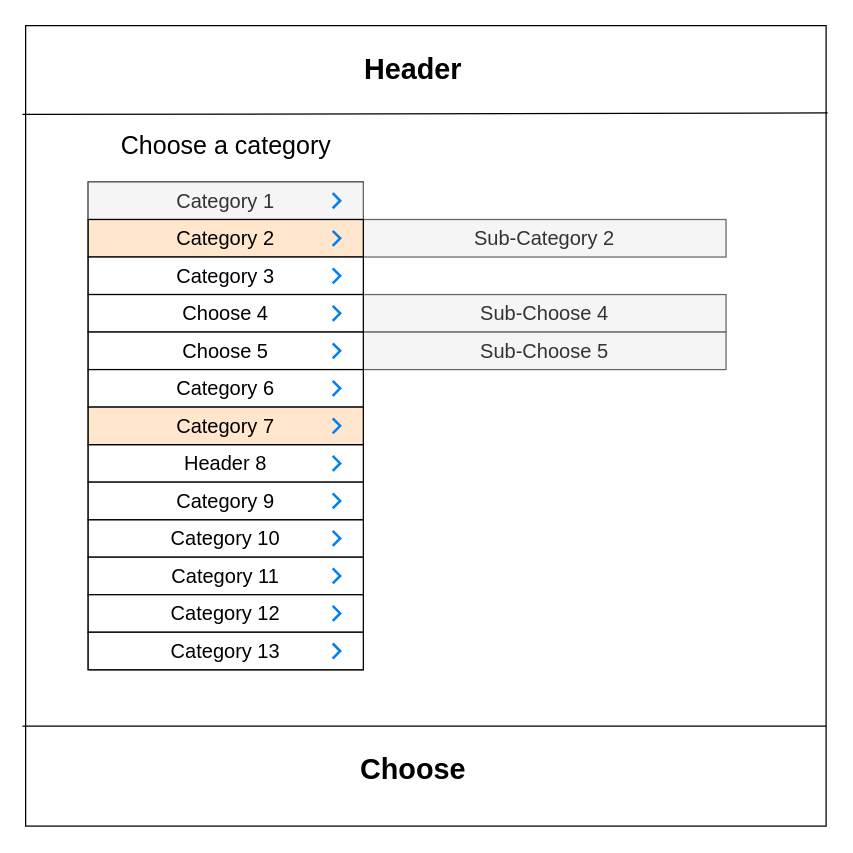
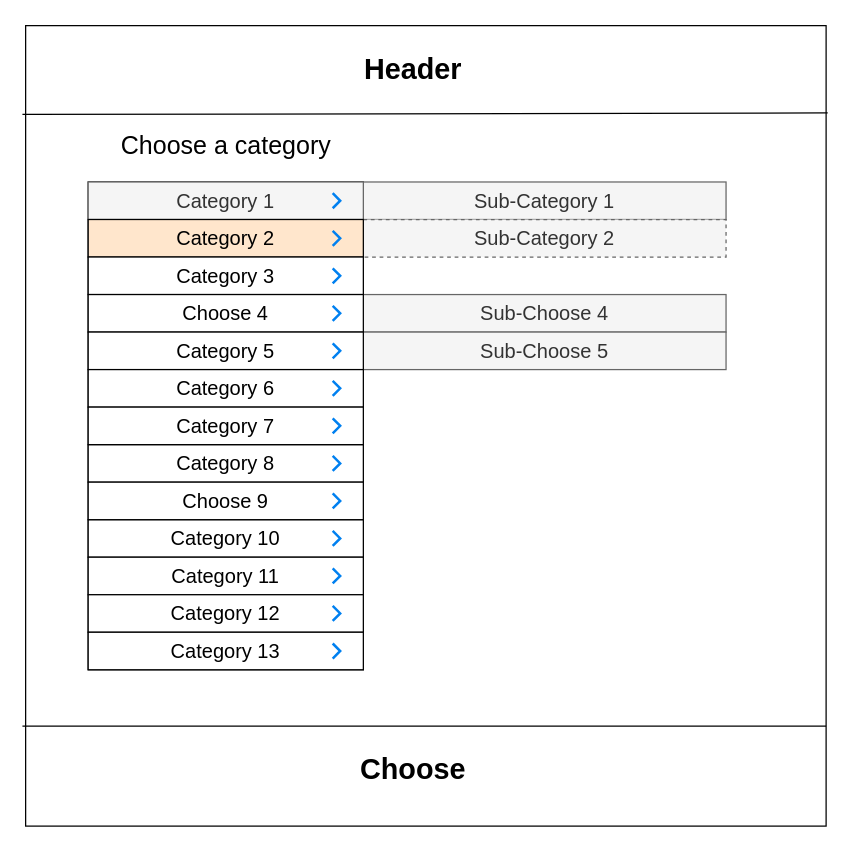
  <mxCell id="0" />
  <mxCell id="1" parent="0" />
  <mxCell id="2" value="" style="whiteSpace=wrap;html=1;aspect=fixed;" vertex="1" parent="1"><mxGeometry x="20" y="20" width="640" height="640" as="geometry" /></mxCell>
  <mxCell id="3" value="&lt;b&gt;&lt;font style=&quot;font-size: 23px&quot;&gt;Header&lt;/font&gt;&lt;/b&gt;" style="text;html=1;strokeColor=none;fillColor=none;align=center;verticalAlign=middle;whiteSpace=wrap;rounded=0;" vertex="1" parent="1"><mxGeometry x="225" y="35" width="210" height="40" as="geometry" /></mxCell>
  <mxCell id="4" value="" style="endArrow=none;html=1;endSize=0;startSize=0;exitX=-0.004;exitY=0.111;exitDx=0;exitDy=0;exitPerimeter=0;entryX=1.002;entryY=0.109;entryDx=0;entryDy=0;entryPerimeter=0;" edge="1" parent="1" source="2" target="2"><mxGeometry width="50" height="50" relative="1" as="geometry"><mxPoint x="300" y="325" as="sourcePoint" /><mxPoint x="350" y="275" as="targetPoint" /></mxGeometry></mxCell>
  <mxCell id="5" value="" style="rounded=0;whiteSpace=wrap;html=1;" vertex="1" parent="1"><mxGeometry x="70" y="145" width="220" height="390" as="geometry" /></mxCell>
- <mxCell id="7" value="&lt;span style=&quot;font-size: 16px ; white-space: normal&quot;&gt;Sub-Category 2&lt;/span&gt;" style="rounded=0;whiteSpace=wrap;html=1;fillColor=#f5f5f5;strokeColor=#666666;fontColor=#333333;" vertex="1" parent="1"><mxGeometry x="290" y="175" width="290" height="30" as="geometry" /></mxCell>
+ <mxCell id="6" value="&lt;span style=&quot;font-size: 16px ; white-space: normal&quot;&gt;Sub-Category 1&lt;/span&gt;" style="rounded=0;whiteSpace=wrap;html=1;fillColor=#f5f5f5;strokeColor=#666666;fontColor=#333333;" vertex="1" parent="1"><mxGeometry x="290" y="145" width="290" height="30" as="geometry" /></mxCell>
+ <mxCell id="7" value="&lt;span style=&quot;font-size: 16px ; white-space: normal&quot;&gt;Sub-Category 2&lt;/span&gt;" style="rounded=0;whiteSpace=wrap;html=1;fillColor=#f5f5f5;strokeColor=#666666;fontColor=#333333;dashed=1;" vertex="1" parent="1"><mxGeometry x="290" y="175" width="290" height="30" as="geometry" /></mxCell>
  <mxCell id="8" value="&lt;span style=&quot;font-size: 16px ; white-space: normal&quot;&gt;Sub-Choose 4&lt;/span&gt;" style="rounded=0;whiteSpace=wrap;html=1;fillColor=#f5f5f5;strokeColor=#666666;fontColor=#333333;" vertex="1" parent="1"><mxGeometry x="290" y="235" width="290" height="30" as="geometry" /></mxCell>
  <mxCell id="9" value="&lt;span style=&quot;font-size: 16px ; white-space: normal&quot;&gt;Sub-Choose 5&lt;/span&gt;" style="rounded=0;whiteSpace=wrap;html=1;fillColor=#f5f5f5;strokeColor=#666666;fontColor=#333333;" vertex="1" parent="1"><mxGeometry x="290" y="265" width="290" height="30" as="geometry" /></mxCell>
  <mxCell id="10" value="&lt;font style=&quot;font-size: 16px&quot;&gt;Category 1&lt;/font&gt;" style="rounded=0;whiteSpace=wrap;html=1;fillColor=#f5f5f5;strokeColor=#666666;fontColor=#333333;" vertex="1" parent="1"><mxGeometry x="70" y="145" width="220" height="30" as="geometry" /></mxCell>
  <mxCell id="11" value="&lt;span style=&quot;font-size: 16px ; white-space: normal&quot;&gt;Category 2&lt;/span&gt;" style="rounded=0;whiteSpace=wrap;html=1;fillColor=#ffe6cc;" vertex="1" parent="1"><mxGeometry x="70" y="175" width="220" height="30" as="geometry" /></mxCell>
  <mxCell id="12" value="&lt;span style=&quot;font-size: 16px ; white-space: normal&quot;&gt;Category 3&lt;/span&gt;" style="rounded=0;whiteSpace=wrap;html=1;" vertex="1" parent="1"><mxGeometry x="70" y="205" width="220" height="30" as="geometry" /></mxCell>
  <mxCell id="13" value="&lt;span style=&quot;font-size: 16px ; white-space: normal&quot;&gt;Choose 4&lt;/span&gt;" style="rounded=0;whiteSpace=wrap;html=1;" vertex="1" parent="1"><mxGeometry x="70" y="235" width="220" height="30" as="geometry" /></mxCell>
- <mxCell id="14" value="&lt;span style=&quot;font-size: 16px ; white-space: normal&quot;&gt;Choose 5&lt;/span&gt;" style="rounded=0;whiteSpace=wrap;html=1;" vertex="1" parent="1"><mxGeometry x="70" y="265" width="220" height="30" as="geometry" /></mxCell>
+ <mxCell id="14" value="&lt;span style=&quot;font-size: 16px ; white-space: normal&quot;&gt;Category 5&lt;/span&gt;" style="rounded=0;whiteSpace=wrap;html=1;" vertex="1" parent="1"><mxGeometry x="70" y="265" width="220" height="30" as="geometry" /></mxCell>
  <mxCell id="15" value="&lt;span style=&quot;font-size: 16px ; white-space: normal&quot;&gt;Category 6&lt;/span&gt;" style="rounded=0;whiteSpace=wrap;html=1;" vertex="1" parent="1"><mxGeometry x="70" y="295" width="220" height="30" as="geometry" /></mxCell>
- <mxCell id="16" value="&lt;span style=&quot;font-size: 16px ; white-space: normal&quot;&gt;Header 8&lt;/span&gt;" style="rounded=0;whiteSpace=wrap;html=1;" vertex="1" parent="1"><mxGeometry x="70" y="355" width="220" height="30" as="geometry" /></mxCell>
- <mxCell id="17" value="&lt;span style=&quot;font-size: 16px ; white-space: normal&quot;&gt;Category 7&lt;/span&gt;" style="rounded=0;whiteSpace=wrap;html=1;fillColor=#ffe6cc;" vertex="1" parent="1"><mxGeometry x="70" y="325" width="220" height="30" as="geometry" /></mxCell>
+ <mxCell id="16" value="&lt;span style=&quot;font-size: 16px ; white-space: normal&quot;&gt;Category 8&lt;/span&gt;" style="rounded=0;whiteSpace=wrap;html=1;" vertex="1" parent="1"><mxGeometry x="70" y="355" width="220" height="30" as="geometry" /></mxCell>
+ <mxCell id="17" value="&lt;span style=&quot;font-size: 16px ; white-space: normal&quot;&gt;Category 7&lt;/span&gt;" style="rounded=0;whiteSpace=wrap;html=1;" vertex="1" parent="1"><mxGeometry x="70" y="325" width="220" height="30" as="geometry" /></mxCell>
  <mxCell id="18" value="&lt;span style=&quot;font-size: 16px ; white-space: normal&quot;&gt;Category 10&lt;/span&gt;" style="rounded=0;whiteSpace=wrap;html=1;" vertex="1" parent="1"><mxGeometry x="70" y="415" width="220" height="30" as="geometry" /></mxCell>
  <mxCell id="19" value="&lt;span style=&quot;font-size: 16px ; white-space: normal&quot;&gt;Category 11&lt;/span&gt;" style="rounded=0;whiteSpace=wrap;html=1;" vertex="1" parent="1"><mxGeometry x="70" y="445" width="220" height="30" as="geometry" /></mxCell>
- <mxCell id="20" value="&lt;span style=&quot;font-size: 16px ; white-space: normal&quot;&gt;Category 9&lt;/span&gt;" style="rounded=0;whiteSpace=wrap;html=1;" vertex="1" parent="1"><mxGeometry x="70" y="385" width="220" height="30" as="geometry" /></mxCell>
+ <mxCell id="20" value="&lt;span style=&quot;font-size: 16px ; white-space: normal&quot;&gt;Choose 9&lt;/span&gt;" style="rounded=0;whiteSpace=wrap;html=1;" vertex="1" parent="1"><mxGeometry x="70" y="385" width="220" height="30" as="geometry" /></mxCell>
  <mxCell id="21" value="&lt;span style=&quot;font-size: 16px ; white-space: normal&quot;&gt;Category 12&lt;/span&gt;" style="rounded=0;whiteSpace=wrap;html=1;" vertex="1" parent="1"><mxGeometry x="70" y="475" width="220" height="30" as="geometry" /></mxCell>
  <mxCell id="22" value="&lt;font style=&quot;font-size: 20px&quot;&gt;Choose a category&lt;/font&gt;" style="text;html=1;strokeColor=none;fillColor=none;align=center;verticalAlign=middle;whiteSpace=wrap;rounded=0;" vertex="1" parent="1"><mxGeometry x="91.5" y="102.5" width="177" height="25" as="geometry" /></mxCell>
  <mxCell id="23" value="&lt;span style=&quot;font-size: 16px ; white-space: normal&quot;&gt;Category 13&lt;/span&gt;" style="rounded=0;whiteSpace=wrap;html=1;" vertex="1" parent="1"><mxGeometry x="70" y="505" width="220" height="30" as="geometry" /></mxCell>
  <mxCell id="24" value="" style="html=1;verticalLabelPosition=bottom;labelBackgroundColor=#ffffff;verticalAlign=top;shadow=0;dashed=0;strokeWidth=2;shape=mxgraph.ios7.misc.right;strokeColor=#0080f0;" vertex="1" parent="1"><mxGeometry x="265.5" y="154" width="6" height="12" as="geometry" /></mxCell>
  <mxCell id="25" value="" style="html=1;verticalLabelPosition=bottom;labelBackgroundColor=#ffffff;verticalAlign=top;shadow=0;dashed=0;strokeWidth=2;shape=mxgraph.ios7.misc.right;strokeColor=#0080f0;" vertex="1" parent="1"><mxGeometry x="265.5" y="184" width="6" height="12" as="geometry" /></mxCell>
  <mxCell id="26" value="" style="html=1;verticalLabelPosition=bottom;labelBackgroundColor=#ffffff;verticalAlign=top;shadow=0;dashed=0;strokeWidth=2;shape=mxgraph.ios7.misc.right;strokeColor=#0080f0;" vertex="1" parent="1"><mxGeometry x="265.5" y="214" width="6" height="12" as="geometry" /></mxCell>
  <mxCell id="27" value="" style="html=1;verticalLabelPosition=bottom;labelBackgroundColor=#ffffff;verticalAlign=top;shadow=0;dashed=0;strokeWidth=2;shape=mxgraph.ios7.misc.right;strokeColor=#0080f0;" vertex="1" parent="1"><mxGeometry x="265.5" y="244" width="6" height="12" as="geometry" /></mxCell>
  <mxCell id="28" value="" style="html=1;verticalLabelPosition=bottom;labelBackgroundColor=#ffffff;verticalAlign=top;shadow=0;dashed=0;strokeWidth=2;shape=mxgraph.ios7.misc.right;strokeColor=#0080f0;" vertex="1" parent="1"><mxGeometry x="265.5" y="274" width="6" height="12" as="geometry" /></mxCell>
  <mxCell id="29" value="" style="html=1;verticalLabelPosition=bottom;labelBackgroundColor=#ffffff;verticalAlign=top;shadow=0;dashed=0;strokeWidth=2;shape=mxgraph.ios7.misc.right;strokeColor=#0080f0;" vertex="1" parent="1"><mxGeometry x="265.5" y="304" width="6" height="12" as="geometry" /></mxCell>
  <mxCell id="30" value="" style="html=1;verticalLabelPosition=bottom;labelBackgroundColor=#ffffff;verticalAlign=top;shadow=0;dashed=0;strokeWidth=2;shape=mxgraph.ios7.misc.right;strokeColor=#0080f0;" vertex="1" parent="1"><mxGeometry x="265.5" y="334" width="6" height="12" as="geometry" /></mxCell>
  <mxCell id="31" value="" style="html=1;verticalLabelPosition=bottom;labelBackgroundColor=#ffffff;verticalAlign=top;shadow=0;dashed=0;strokeWidth=2;shape=mxgraph.ios7.misc.right;strokeColor=#0080f0;" vertex="1" parent="1"><mxGeometry x="265.5" y="364" width="6" height="12" as="geometry" /></mxCell>
  <mxCell id="32" value="" style="html=1;verticalLabelPosition=bottom;labelBackgroundColor=#ffffff;verticalAlign=top;shadow=0;dashed=0;strokeWidth=2;shape=mxgraph.ios7.misc.right;strokeColor=#0080f0;" vertex="1" parent="1"><mxGeometry x="265.5" y="394" width="6" height="12" as="geometry" /></mxCell>
  <mxCell id="33" value="" style="html=1;verticalLabelPosition=bottom;labelBackgroundColor=#ffffff;verticalAlign=top;shadow=0;dashed=0;strokeWidth=2;shape=mxgraph.ios7.misc.right;strokeColor=#0080f0;" vertex="1" parent="1"><mxGeometry x="265.5" y="424" width="6" height="12" as="geometry" /></mxCell>
  <mxCell id="34" value="" style="html=1;verticalLabelPosition=bottom;labelBackgroundColor=#ffffff;verticalAlign=top;shadow=0;dashed=0;strokeWidth=2;shape=mxgraph.ios7.misc.right;strokeColor=#0080f0;" vertex="1" parent="1"><mxGeometry x="265.5" y="454" width="6" height="12" as="geometry" /></mxCell>
  <mxCell id="35" value="" style="html=1;verticalLabelPosition=bottom;labelBackgroundColor=#ffffff;verticalAlign=top;shadow=0;dashed=0;strokeWidth=2;shape=mxgraph.ios7.misc.right;strokeColor=#0080f0;" vertex="1" parent="1"><mxGeometry x="265.5" y="484" width="6" height="12" as="geometry" /></mxCell>
  <mxCell id="36" value="" style="html=1;verticalLabelPosition=bottom;labelBackgroundColor=#ffffff;verticalAlign=top;shadow=0;dashed=0;strokeWidth=2;shape=mxgraph.ios7.misc.right;strokeColor=#0080f0;" vertex="1" parent="1"><mxGeometry x="265.5" y="514" width="6" height="12" as="geometry" /></mxCell>
  <mxCell id="37" value="" style="endArrow=none;html=1;exitX=-0.004;exitY=0.875;exitDx=0;exitDy=0;exitPerimeter=0;entryX=1;entryY=0.875;entryDx=0;entryDy=0;entryPerimeter=0;" edge="1" parent="1" source="2" target="2"><mxGeometry width="50" height="50" relative="1" as="geometry"><mxPoint x="303.5" y="619.5" as="sourcePoint" /><mxPoint x="353.5" y="569.5" as="targetPoint" /></mxGeometry></mxCell>
  <mxCell id="38" value="&lt;b&gt;&lt;font style=&quot;font-size: 23px&quot;&gt;Choose&lt;/font&gt;&lt;/b&gt;" style="text;html=1;strokeColor=none;fillColor=none;align=center;verticalAlign=middle;whiteSpace=wrap;rounded=0;" vertex="1" parent="1"><mxGeometry x="255" y="605" width="150" height="20" as="geometry" /></mxCell>
